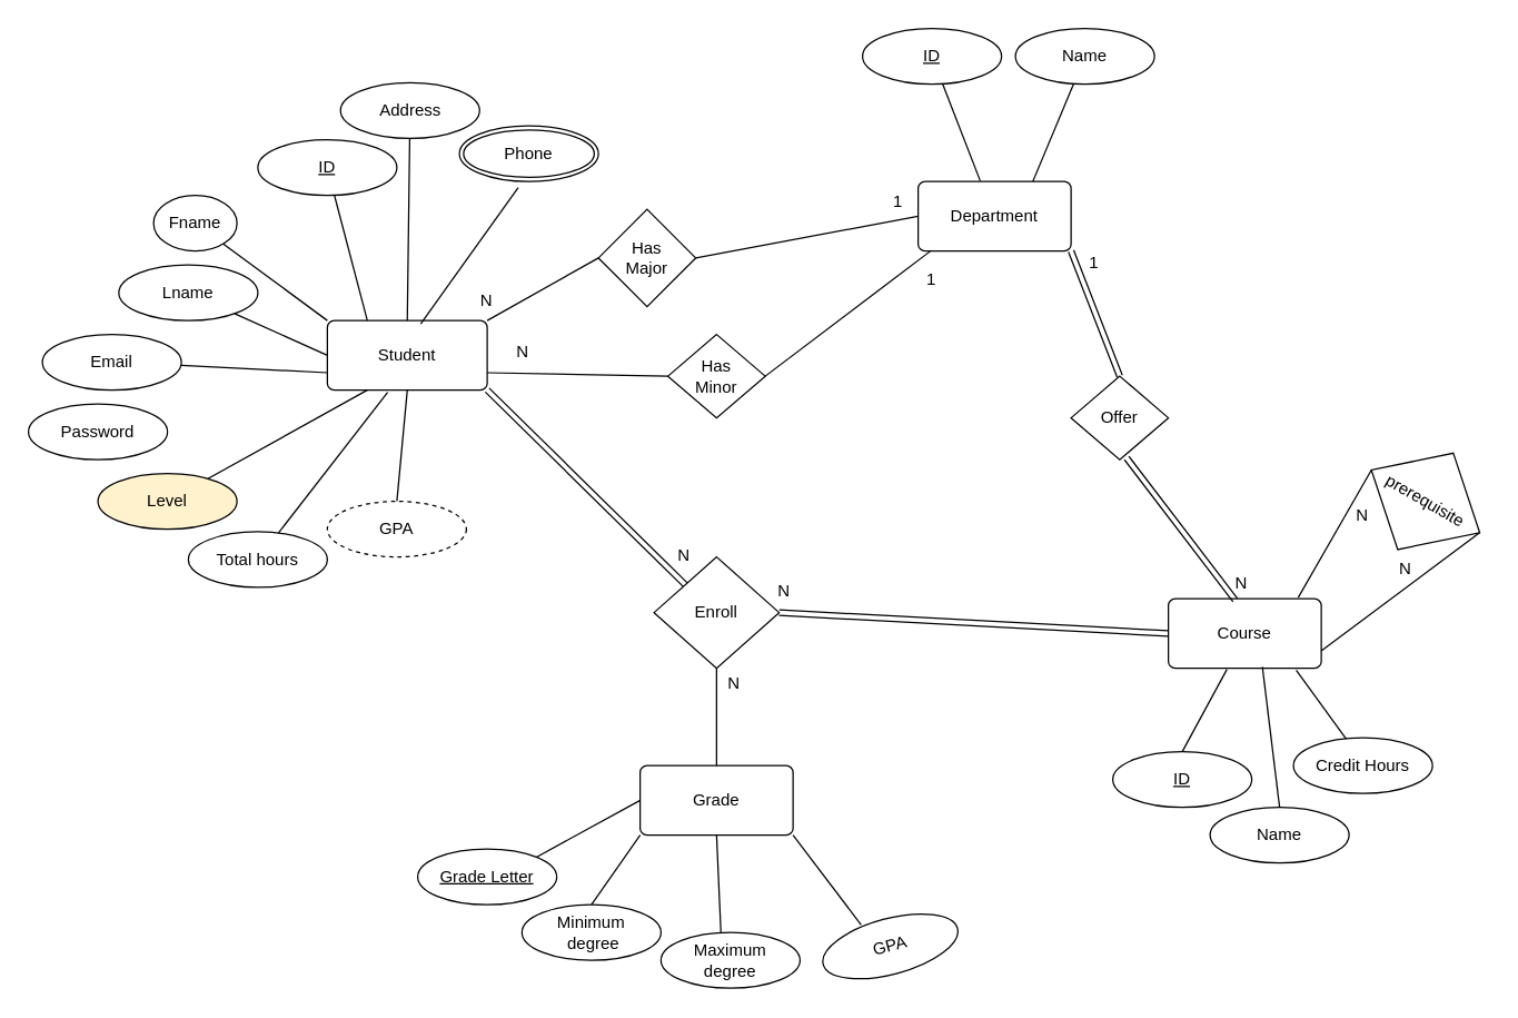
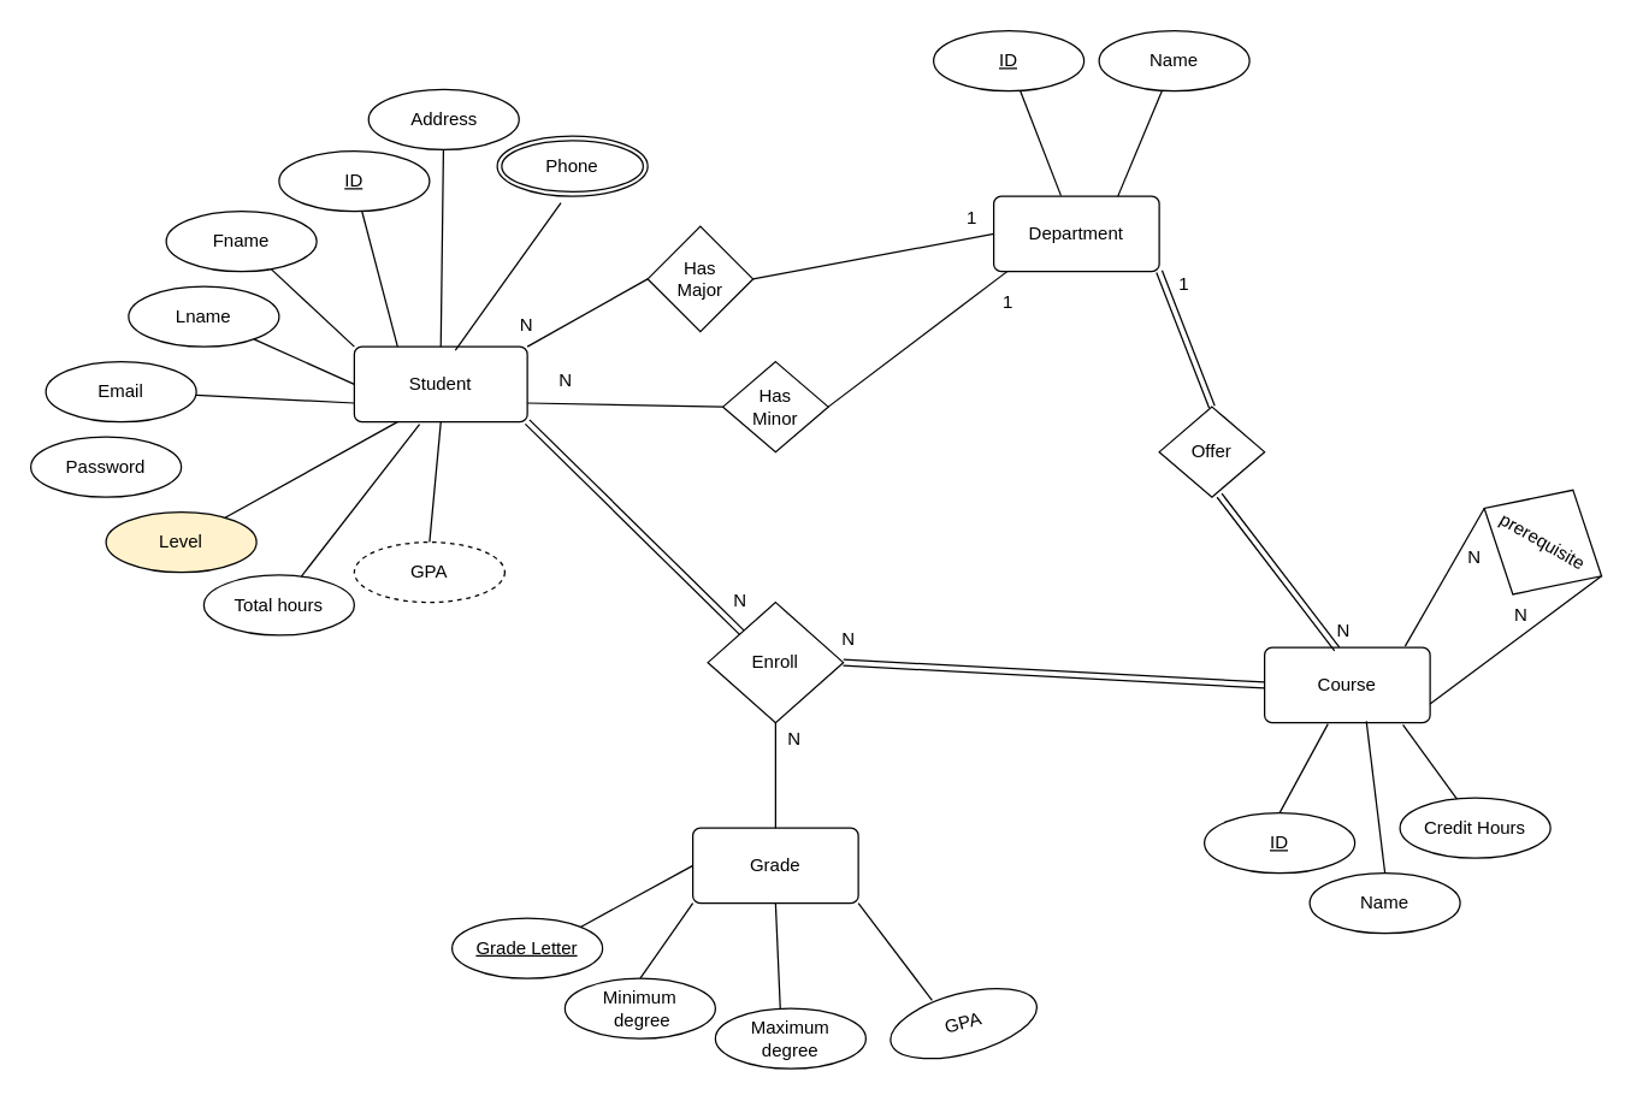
  <mxCell id="0" />
  <mxCell id="1" parent="0" />
  <mxCell id="2" value="Student" style="rounded=1;arcSize=10;whiteSpace=wrap;html=1;align=center;" vertex="1" parent="1"><mxGeometry x="235" y="230" width="115" height="50" as="geometry" /></mxCell>
  <mxCell id="3" value="Department" style="rounded=1;arcSize=10;whiteSpace=wrap;html=1;align=center;" vertex="1" parent="1"><mxGeometry x="660" y="130" width="110" height="50" as="geometry" /></mxCell>
  <mxCell id="4" value="" style="endArrow=none;html=1;rounded=0;exitX=0;exitY=0.75;exitDx=0;exitDy=0;" edge="1" parent="1" source="2" target="5"><mxGeometry relative="1" as="geometry"><mxPoint x="140" y="270" as="sourcePoint" /><mxPoint x="570" y="270" as="targetPoint" /></mxGeometry></mxCell>
  <mxCell id="5" value="Email" style="ellipse;whiteSpace=wrap;html=1;align=center;" vertex="1" parent="1"><mxGeometry x="30" y="240" width="100" height="40" as="geometry" /></mxCell>
  <mxCell id="6" value="" style="endArrow=none;html=1;rounded=0;exitX=0.5;exitY=0;exitDx=0;exitDy=0;" edge="1" parent="1" source="2" target="7"><mxGeometry relative="1" as="geometry"><mxPoint x="220" y="230" as="sourcePoint" /><mxPoint x="470" y="270" as="targetPoint" /></mxGeometry></mxCell>
  <mxCell id="7" value="Address" style="ellipse;whiteSpace=wrap;html=1;align=center;" vertex="1" parent="1"><mxGeometry x="244.5" y="59" width="100" height="40" as="geometry" /></mxCell>
  <mxCell id="8" value="" style="endArrow=none;html=1;rounded=0;exitX=0.25;exitY=0;exitDx=0;exitDy=0;" edge="1" parent="1" source="2" target="9"><mxGeometry relative="1" as="geometry"><mxPoint x="100" y="230" as="sourcePoint" /><mxPoint x="350" y="270" as="targetPoint" /></mxGeometry></mxCell>
  <mxCell id="9" value="ID" style="ellipse;whiteSpace=wrap;html=1;align=center;fontStyle=4" vertex="1" parent="1"><mxGeometry x="185" y="100" width="100" height="40" as="geometry" /></mxCell>
  <mxCell id="10" value="" style="endArrow=none;html=1;rounded=0;exitX=0.406;exitY=-0.008;exitDx=0;exitDy=0;exitPerimeter=0;" edge="1" parent="1" source="3" target="11"><mxGeometry relative="1" as="geometry"><mxPoint x="710" y="110" as="sourcePoint" /><mxPoint x="900" y="380" as="targetPoint" /></mxGeometry></mxCell>
  <mxCell id="11" value="ID" style="ellipse;whiteSpace=wrap;html=1;align=center;fontStyle=4" vertex="1" parent="1"><mxGeometry x="620" y="20" width="100" height="40" as="geometry" /></mxCell>
  <mxCell id="12" value="" style="endArrow=none;html=1;rounded=0;exitX=0.75;exitY=0;exitDx=0;exitDy=0;" edge="1" parent="1" source="3" target="13"><mxGeometry relative="1" as="geometry"><mxPoint x="660" y="350" as="sourcePoint" /><mxPoint x="910" y="390" as="targetPoint" /></mxGeometry></mxCell>
  <mxCell id="13" value="Name" style="ellipse;whiteSpace=wrap;html=1;align=center;" vertex="1" parent="1"><mxGeometry x="730" y="20" width="100" height="40" as="geometry" /></mxCell>
  <mxCell id="14" value="Grade" style="rounded=1;arcSize=10;whiteSpace=wrap;html=1;align=center;" vertex="1" parent="1"><mxGeometry x="460" y="550" width="110" height="50" as="geometry" /></mxCell>
  <mxCell id="15" value="" style="endArrow=none;html=1;rounded=0;exitX=0;exitY=1;exitDx=0;exitDy=0;entryX=0.5;entryY=0;entryDx=0;entryDy=0;" edge="1" parent="1" source="14" target="53"><mxGeometry relative="1" as="geometry"><mxPoint x="470" y="830" as="sourcePoint" /><mxPoint x="519.013" y="670.004" as="targetPoint" /></mxGeometry></mxCell>
  <mxCell id="16" value="" style="endArrow=none;html=1;rounded=0;exitX=0.5;exitY=1;exitDx=0;exitDy=0;entryX=0.432;entryY=0.055;entryDx=0;entryDy=0;entryPerimeter=0;" edge="1" parent="1" source="14" target="17"><mxGeometry relative="1" as="geometry"><mxPoint x="480" y="840" as="sourcePoint" /><mxPoint x="612.431" y="671.275" as="targetPoint" /></mxGeometry></mxCell>
  <mxCell id="17" value="Maximum&lt;br&gt;degree" style="ellipse;whiteSpace=wrap;html=1;align=center;" vertex="1" parent="1"><mxGeometry x="475" y="670" width="100" height="40" as="geometry" /></mxCell>
  <mxCell id="18" value="" style="endArrow=none;html=1;rounded=0;exitX=0;exitY=0.5;exitDx=0;exitDy=0;entryX=1;entryY=0;entryDx=0;entryDy=0;" edge="1" parent="1" source="14" target="19"><mxGeometry relative="1" as="geometry"><mxPoint x="330" y="820" as="sourcePoint" /><mxPoint x="414.853" y="680.903" as="targetPoint" /></mxGeometry></mxCell>
  <mxCell id="19" value="&lt;u&gt;Grade Letter&lt;/u&gt;" style="ellipse;whiteSpace=wrap;html=1;align=center;" vertex="1" parent="1"><mxGeometry x="300" y="610" width="100" height="40" as="geometry" /></mxCell>
  <mxCell id="20" value="Has&lt;br&gt;Major" style="shape=rhombus;perimeter=rhombusPerimeter;whiteSpace=wrap;html=1;align=center;" vertex="1" parent="1"><mxGeometry x="430" y="150" width="70" height="70" as="geometry" /></mxCell>
  <mxCell id="21" value="Course" style="rounded=1;arcSize=10;whiteSpace=wrap;html=1;align=center;" vertex="1" parent="1"><mxGeometry x="840" y="430" width="110" height="50" as="geometry" /></mxCell>
  <mxCell id="22" value="Offer" style="shape=rhombus;perimeter=rhombusPerimeter;whiteSpace=wrap;html=1;align=center;" vertex="1" parent="1"><mxGeometry x="770" y="270" width="70" height="60" as="geometry" /></mxCell>
  <mxCell id="23" value="Phone" style="ellipse;shape=doubleEllipse;margin=3;whiteSpace=wrap;html=1;align=center;" vertex="1" parent="1"><mxGeometry x="330" y="90" width="100" height="40" as="geometry" /></mxCell>
  <mxCell id="24" value="" style="endArrow=none;html=1;rounded=0;exitX=0.423;exitY=1.108;exitDx=0;exitDy=0;exitPerimeter=0;entryX=0.584;entryY=0.047;entryDx=0;entryDy=0;entryPerimeter=0;" edge="1" parent="1" source="23" target="2"><mxGeometry relative="1" as="geometry"><mxPoint x="650" y="300" as="sourcePoint" /><mxPoint x="810" y="300" as="targetPoint" /></mxGeometry></mxCell>
  <mxCell id="25" value="" style="endArrow=none;html=1;rounded=0;exitX=0;exitY=0;exitDx=0;exitDy=0;" edge="1" parent="1" target="26" source="2"><mxGeometry relative="1" as="geometry"><mxPoint x="250" y="255" as="sourcePoint" /><mxPoint x="570" y="320" as="targetPoint" /></mxGeometry></mxCell>
- <mxCell id="26" value="Fname" style="ellipse;whiteSpace=wrap;html=1;align=center;" vertex="1" parent="1"><mxGeometry x="110" y="140" width="60" height="40" as="geometry" /></mxCell>
+ <mxCell id="26" value="Fname" style="ellipse;whiteSpace=wrap;html=1;align=center;" vertex="1" parent="1"><mxGeometry x="110" y="140" width="100" height="40" as="geometry" /></mxCell>
  <mxCell id="27" value="" style="endArrow=none;html=1;rounded=0;exitX=0;exitY=0.5;exitDx=0;exitDy=0;" edge="1" parent="1" target="28" source="2"><mxGeometry relative="1" as="geometry"><mxPoint x="225" y="300" as="sourcePoint" /><mxPoint x="560" y="370" as="targetPoint" /></mxGeometry></mxCell>
  <mxCell id="28" value="Lname" style="ellipse;whiteSpace=wrap;html=1;align=center;" vertex="1" parent="1"><mxGeometry x="85" y="190" width="100" height="40" as="geometry" /></mxCell>
  <mxCell id="29" value="Password" style="ellipse;whiteSpace=wrap;html=1;align=center;" vertex="1" parent="1"><mxGeometry x="20" y="290" width="100" height="40" as="geometry" /></mxCell>
  <mxCell id="30" value="" style="endArrow=none;html=1;rounded=0;exitX=0.25;exitY=1;exitDx=0;exitDy=0;" edge="1" parent="1" target="31" source="2"><mxGeometry relative="1" as="geometry"><mxPoint x="255" y="280" as="sourcePoint" /><mxPoint x="590" y="290" as="targetPoint" /></mxGeometry></mxCell>
  <mxCell id="31" value="Level" style="ellipse;whiteSpace=wrap;html=1;align=center;fillColor=#fff2cc;" vertex="1" parent="1"><mxGeometry x="70" y="340" width="100" height="40" as="geometry" /></mxCell>
  <mxCell id="32" value="" style="endArrow=none;html=1;rounded=0;exitX=0.5;exitY=1;exitDx=0;exitDy=0;entryX=0.5;entryY=0;entryDx=0;entryDy=0;" edge="1" parent="1" target="56" source="2"><mxGeometry relative="1" as="geometry"><mxPoint x="335" y="330" as="sourcePoint" /><mxPoint x="247.211" y="350.606" as="targetPoint" /></mxGeometry></mxCell>
  <mxCell id="33" value="Has&lt;br&gt;Minor" style="shape=rhombus;perimeter=rhombusPerimeter;whiteSpace=wrap;html=1;align=center;" vertex="1" parent="1"><mxGeometry x="480" y="240" width="70" height="60" as="geometry" /></mxCell>
  <mxCell id="34" value="" style="endArrow=none;html=1;rounded=0;entryX=0.086;entryY=0.992;entryDx=0;entryDy=0;exitX=1;exitY=0.5;exitDx=0;exitDy=0;entryPerimeter=0;" edge="1" parent="1" source="33" target="3"><mxGeometry relative="1" as="geometry"><mxPoint x="710" y="220" as="sourcePoint" /><mxPoint x="640" y="300" as="targetPoint" /></mxGeometry></mxCell>
  <mxCell id="35" value="1" style="resizable=0;html=1;whiteSpace=wrap;align=right;verticalAlign=bottom;" connectable="0" vertex="1" parent="34"><mxGeometry x="1" relative="1" as="geometry"><mxPoint x="4" y="30" as="offset" /></mxGeometry></mxCell>
  <mxCell id="36" value="" style="endArrow=none;html=1;rounded=0;exitX=1;exitY=0.5;exitDx=0;exitDy=0;entryX=0;entryY=0.5;entryDx=0;entryDy=0;" edge="1" parent="1" source="20" target="3"><mxGeometry relative="1" as="geometry"><mxPoint x="510" y="160" as="sourcePoint" /><mxPoint x="670" y="160" as="targetPoint" /></mxGeometry></mxCell>
  <mxCell id="37" value="1" style="resizable=0;html=1;whiteSpace=wrap;align=right;verticalAlign=bottom;" connectable="0" vertex="1" parent="36"><mxGeometry x="1" relative="1" as="geometry"><mxPoint x="-10" y="-2" as="offset" /></mxGeometry></mxCell>
  <mxCell id="38" value="" style="endArrow=none;html=1;rounded=0;exitX=0.5;exitY=0;exitDx=0;exitDy=0;entryX=0.383;entryY=1.016;entryDx=0;entryDy=0;entryPerimeter=0;" edge="1" parent="1" target="21" source="39"><mxGeometry relative="1" as="geometry"><mxPoint x="925" y="700" as="sourcePoint" /><mxPoint x="1120" y="950" as="targetPoint" /></mxGeometry></mxCell>
  <mxCell id="39" value="ID" style="ellipse;whiteSpace=wrap;html=1;align=center;fontStyle=4" vertex="1" parent="1"><mxGeometry x="800" y="540" width="100" height="40" as="geometry" /></mxCell>
  <mxCell id="40" value="" style="endArrow=none;html=1;rounded=0;exitX=0.5;exitY=0;exitDx=0;exitDy=0;entryX=0.615;entryY=0.98;entryDx=0;entryDy=0;entryPerimeter=0;" edge="1" parent="1" target="21" source="41"><mxGeometry relative="1" as="geometry"><mxPoint x="963" y="700" as="sourcePoint" /><mxPoint x="1130" y="960" as="targetPoint" /></mxGeometry></mxCell>
  <mxCell id="41" value="Name" style="ellipse;whiteSpace=wrap;html=1;align=center;" vertex="1" parent="1"><mxGeometry x="870" y="580" width="100" height="40" as="geometry" /></mxCell>
  <mxCell id="42" value="" style="endArrow=none;html=1;rounded=0;exitX=0.386;exitY=0.047;exitDx=0;exitDy=0;entryX=0.836;entryY=1.028;entryDx=0;entryDy=0;exitPerimeter=0;entryPerimeter=0;" edge="1" parent="1" source="43" target="21"><mxGeometry relative="1" as="geometry"><mxPoint x="1053" y="660" as="sourcePoint" /><mxPoint x="1003" y="440" as="targetPoint" /></mxGeometry></mxCell>
  <mxCell id="43" value="Credit Hours" style="ellipse;whiteSpace=wrap;html=1;align=center;" vertex="1" parent="1"><mxGeometry x="930" y="530" width="100" height="40" as="geometry" /></mxCell>
  <mxCell id="44" value="" style="shape=link;html=1;rounded=0;entryX=0.437;entryY=0.02;entryDx=0;entryDy=0;entryPerimeter=0;" edge="1" parent="1" target="21"><mxGeometry relative="1" as="geometry"><mxPoint x="810" y="328.89" as="sourcePoint" /><mxPoint x="970" y="328.89" as="targetPoint" /></mxGeometry></mxCell>
  <mxCell id="45" value="N" style="resizable=0;html=1;whiteSpace=wrap;align=right;verticalAlign=bottom;" connectable="0" vertex="1" parent="44"><mxGeometry x="1" relative="1" as="geometry"><mxPoint x="10" y="-4" as="offset" /></mxGeometry></mxCell>
  <mxCell id="46" value="" style="shape=link;html=1;rounded=0;exitX=0.5;exitY=0;exitDx=0;exitDy=0;entryX=1;entryY=1;entryDx=0;entryDy=0;" edge="1" parent="1" source="22" target="3"><mxGeometry relative="1" as="geometry"><mxPoint x="970" y="260" as="sourcePoint" /><mxPoint x="1130" y="260" as="targetPoint" /></mxGeometry></mxCell>
  <mxCell id="47" value="1" style="resizable=0;html=1;whiteSpace=wrap;align=right;verticalAlign=bottom;" connectable="0" vertex="1" parent="46"><mxGeometry x="1" relative="1" as="geometry"><mxPoint x="21" y="17" as="offset" /></mxGeometry></mxCell>
  <mxCell id="48" value="prerequisite" style="shape=rhombus;perimeter=rhombusPerimeter;whiteSpace=wrap;html=1;align=center;rotation=30;" vertex="1" parent="1"><mxGeometry x="980" y="320" width="90" height="80" as="geometry" /></mxCell>
  <mxCell id="49" value="" style="endArrow=none;html=1;rounded=0;exitX=0.849;exitY=-0.016;exitDx=0;exitDy=0;exitPerimeter=0;entryX=0;entryY=0.5;entryDx=0;entryDy=0;" edge="1" parent="1" source="21" target="48"><mxGeometry relative="1" as="geometry"><mxPoint x="900" y="300" as="sourcePoint" /><mxPoint x="1060" y="300" as="targetPoint" /></mxGeometry></mxCell>
  <mxCell id="50" value="N" style="resizable=0;html=1;whiteSpace=wrap;align=right;verticalAlign=bottom;" connectable="0" vertex="1" parent="49"><mxGeometry x="1" relative="1" as="geometry"><mxPoint x="-1" y="41" as="offset" /></mxGeometry></mxCell>
  <mxCell id="51" value="" style="endArrow=none;html=1;rounded=0;exitX=1;exitY=0.75;exitDx=0;exitDy=0;entryX=1;entryY=0.5;entryDx=0;entryDy=0;" edge="1" parent="1" source="21" target="48"><mxGeometry relative="1" as="geometry"><mxPoint x="1040" y="440" as="sourcePoint" /><mxPoint x="1200" y="440" as="targetPoint" /></mxGeometry></mxCell>
  <mxCell id="52" value="N" style="resizable=0;html=1;whiteSpace=wrap;align=right;verticalAlign=bottom;" connectable="0" vertex="1" parent="51"><mxGeometry x="1" relative="1" as="geometry"><mxPoint x="-48" y="34" as="offset" /></mxGeometry></mxCell>
  <mxCell id="53" value="Minimum&lt;br&gt;&amp;nbsp;degree" style="ellipse;whiteSpace=wrap;html=1;align=center;" vertex="1" parent="1"><mxGeometry x="375" y="650" width="100" height="40" as="geometry" /></mxCell>
  <mxCell id="54" value="" style="endArrow=none;html=1;rounded=0;exitX=1;exitY=1;exitDx=0;exitDy=0;entryX=0.337;entryY=-0.009;entryDx=0;entryDy=0;entryPerimeter=0;" edge="1" parent="1" target="55" source="14"><mxGeometry relative="1" as="geometry"><mxPoint x="698" y="580" as="sourcePoint" /><mxPoint x="1075" y="640" as="targetPoint" /></mxGeometry></mxCell>
  <mxCell id="55" value="GPA" style="ellipse;whiteSpace=wrap;html=1;align=center;rotation=-15;" vertex="1" parent="1"><mxGeometry x="590" y="660" width="100" height="40" as="geometry" /></mxCell>
  <mxCell id="56" value="GPA" style="ellipse;whiteSpace=wrap;html=1;align=center;dashed=1;" vertex="1" parent="1"><mxGeometry x="235" y="360" width="100" height="40" as="geometry" /></mxCell>
  <mxCell id="57" value="" style="endArrow=none;html=1;rounded=0;exitX=0.377;exitY=1.033;exitDx=0;exitDy=0;exitPerimeter=0;" edge="1" parent="1" target="58" source="2"><mxGeometry relative="1" as="geometry"><mxPoint x="340" y="310" as="sourcePoint" /><mxPoint x="666" y="320" as="targetPoint" /></mxGeometry></mxCell>
  <mxCell id="58" value="Total hours" style="ellipse;whiteSpace=wrap;html=1;align=center;" vertex="1" parent="1"><mxGeometry x="135" y="381.83" width="100" height="40" as="geometry" /></mxCell>
  <mxCell id="59" value="Enroll" style="shape=rhombus;perimeter=rhombusPerimeter;whiteSpace=wrap;html=1;align=center;" vertex="1" parent="1"><mxGeometry x="470" y="400" width="90" height="80" as="geometry" /></mxCell>
  <mxCell id="60" value="" style="endArrow=none;html=1;rounded=0;exitX=0;exitY=0.5;exitDx=0;exitDy=0;entryX=1;entryY=0;entryDx=0;entryDy=0;" edge="1" parent="1" source="20" target="2"><mxGeometry relative="1" as="geometry"><mxPoint x="420" y="290" as="sourcePoint" /><mxPoint x="580" y="290" as="targetPoint" /></mxGeometry></mxCell>
  <mxCell id="61" value="N" style="resizable=0;html=1;whiteSpace=wrap;align=right;verticalAlign=bottom;" connectable="0" vertex="1" parent="60"><mxGeometry x="1" relative="1" as="geometry"><mxPoint x="5" y="-6" as="offset" /></mxGeometry></mxCell>
  <mxCell id="62" value="" style="endArrow=none;html=1;rounded=0;entryX=1;entryY=0.75;entryDx=0;entryDy=0;exitX=0;exitY=0.5;exitDx=0;exitDy=0;" edge="1" parent="1" source="33" target="2"><mxGeometry relative="1" as="geometry"><mxPoint x="450" y="310" as="sourcePoint" /><mxPoint x="610" y="310" as="targetPoint" /></mxGeometry></mxCell>
  <mxCell id="63" value="N" style="resizable=0;html=1;whiteSpace=wrap;align=right;verticalAlign=bottom;" connectable="0" vertex="1" parent="62"><mxGeometry x="1" relative="1" as="geometry"><mxPoint x="31" y="-7" as="offset" /></mxGeometry></mxCell>
  <mxCell id="64" value="" style="shape=link;html=1;rounded=0;entryX=0;entryY=0;entryDx=0;entryDy=0;exitX=1;exitY=1;exitDx=0;exitDy=0;" edge="1" parent="1" source="2" target="59"><mxGeometry relative="1" as="geometry"><mxPoint x="340" y="280" as="sourcePoint" /><mxPoint x="500" y="280" as="targetPoint" /></mxGeometry></mxCell>
  <mxCell id="65" value="N" style="resizable=0;html=1;whiteSpace=wrap;align=right;verticalAlign=bottom;" connectable="0" vertex="1" parent="64"><mxGeometry x="1" relative="1" as="geometry"><mxPoint x="4" y="-13" as="offset" /></mxGeometry></mxCell>
  <mxCell id="66" value="" style="shape=link;html=1;rounded=0;exitX=1;exitY=0.5;exitDx=0;exitDy=0;entryX=0;entryY=0.5;entryDx=0;entryDy=0;" edge="1" parent="1" source="59" target="21"><mxGeometry relative="1" as="geometry"><mxPoint x="640" y="450" as="sourcePoint" /><mxPoint x="800" y="450" as="targetPoint" /></mxGeometry></mxCell>
  <mxCell id="67" value="N" style="resizable=0;html=1;whiteSpace=wrap;align=right;verticalAlign=bottom;" connectable="0" vertex="1" parent="66"><mxGeometry x="1" relative="1" as="geometry"><mxPoint x="-271" y="-22" as="offset" /></mxGeometry></mxCell>
  <mxCell id="68" value="" style="endArrow=none;html=1;rounded=0;exitX=0.5;exitY=0;exitDx=0;exitDy=0;entryX=0.5;entryY=1;entryDx=0;entryDy=0;" edge="1" parent="1" source="14" target="59"><mxGeometry relative="1" as="geometry"><mxPoint x="540" y="520" as="sourcePoint" /><mxPoint x="700" y="520" as="targetPoint" /></mxGeometry></mxCell>
  <mxCell id="69" value="N" style="resizable=0;html=1;whiteSpace=wrap;align=right;verticalAlign=bottom;" connectable="0" vertex="1" parent="68"><mxGeometry x="1" relative="1" as="geometry"><mxPoint x="18" y="19" as="offset" /></mxGeometry></mxCell>
